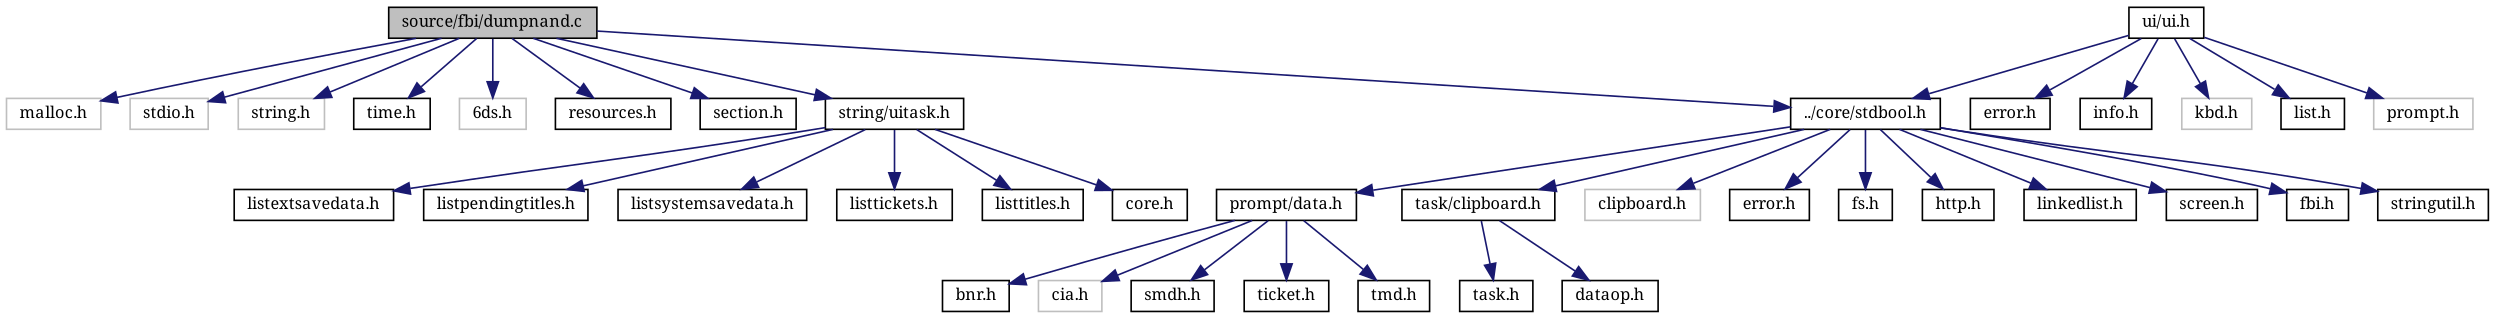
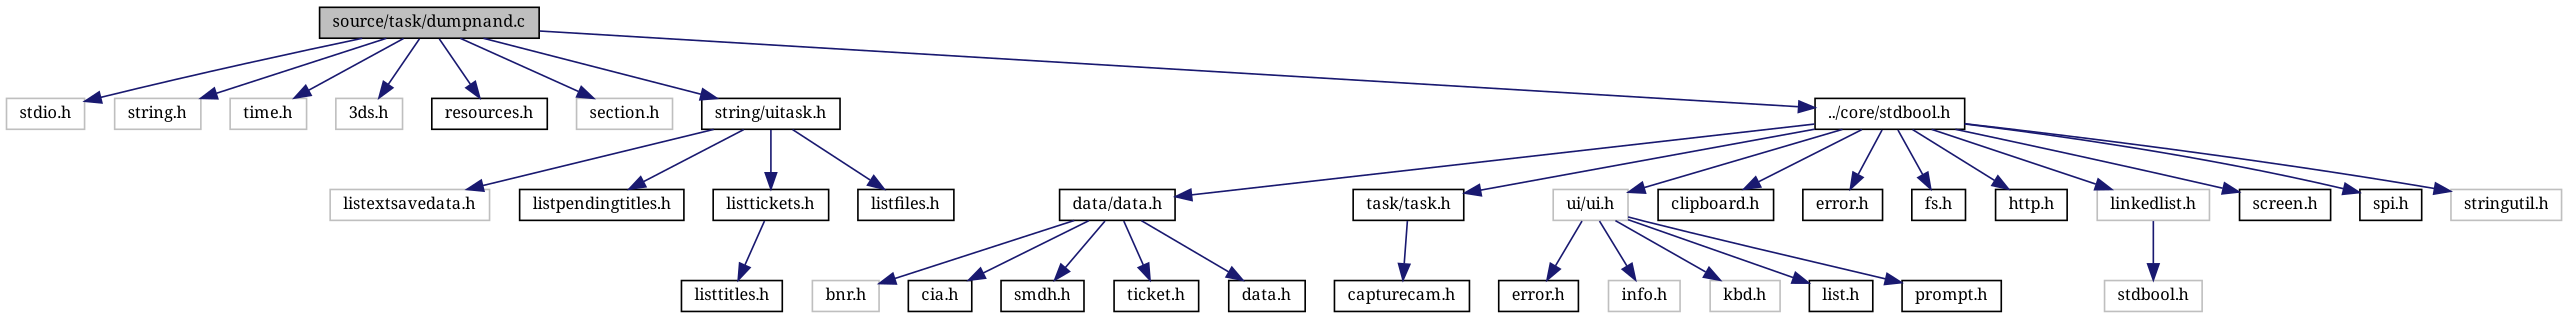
  digraph {
    fontname="Noto Serif"
    node [color=black fillcolor=white fontname="Noto Serif" fontsize=10 shape=record style=filled]
    edge [color=midnightblue fontname="Noto Serif" fontsize=10 labelfontname=Helvetica labelfontsize=10 style=solid]
-   n1 [fillcolor=grey75 fontcolor=black height=0.2 label="source/fbi/dumpnand.c" width=0.4]
-   n2 [color=grey75 height=0.2 label="malloc.h" width=0.4]
+   n1 [fillcolor=grey75 fontcolor=black height=0.2 label="source/task/dumpnand.c" width=0.4]
    n3 [color=grey75 height=0.2 label="stdio.h" width=0.4]
    n4 [color=grey75 height=0.2 label="string.h" width=0.4]
-   n5 [height=0.2 label="time.h" width=0.4]
-   n6 [color=grey75 height=0.2 label="6ds.h" width=0.4]
+   n5 [color=grey75 height=0.2 label="time.h" width=0.4]
+   n6 [color=grey75 height=0.2 label="3ds.h" width=0.4]
    n7 [height=0.2 label="resources.h" width=0.4]
-   n8 [height=0.2 label="section.h" width=0.4]
+   n8 [color=grey75 height=0.2 label="section.h" width=0.4]
    n9 [height=0.2 label="string/uitask.h" width=0.4]
    n10 [height=0.2 label="../core/stdbool.h" width=0.4]
-   n11 [height=0.2 label="listextsavedata.h" width=0.4]
+   n11 [color=grey75 height=0.2 label="listextsavedata.h" width=0.4]
    n12 [height=0.2 label="listpendingtitles.h" width=0.4]
-   n13 [height=0.2 label="listsystemsavedata.h" width=0.4]
    n14 [height=0.2 label="listtickets.h" width=0.4]
    n15 [height=0.2 label="listtitles.h" width=0.4]
-   n16 [height=0.2 label="core.h" width=0.4]
-   n17 [height=0.2 label="prompt/data.h" width=0.4]
-   n18 [height=0.2 label="task/clipboard.h" width=0.4]
-   n19 [height=0.2 label="ui/ui.h" width=0.4]
-   n20 [color=grey75 height=0.2 label="clipboard.h" width=0.4]
+   n16 [height=0.2 label="listfiles.h" width=0.4]
+   n17 [height=0.2 label="data/data.h" width=0.4]
+   n18 [height=0.2 label="task/task.h" width=0.4]
+   n19 [color=grey75 height=0.2 label="ui/ui.h" width=0.4]
+   n20 [height=0.2 label="clipboard.h" width=0.4]
    n21 [height=0.2 label="error.h" width=0.4]
    n22 [height=0.2 label="fs.h" width=0.4]
    n23 [height=0.2 label="http.h" width=0.4]
-   n24 [height=0.2 label="linkedlist.h" width=0.4]
+   n24 [color=grey75 height=0.2 label="linkedlist.h" width=0.4]
    n25 [height=0.2 label="screen.h" width=0.4]
-   n26 [height=0.2 label="fbi.h" width=0.4]
-   n27 [height=0.2 label="stringutil.h" width=0.4]
-   n28 [height=0.2 label="bnr.h" width=0.4]
-   n29 [color=grey75 height=0.2 label="cia.h" width=0.4]
+   n26 [height=0.2 label="spi.h" width=0.4]
+   n27 [color=grey75 height=0.2 label="stringutil.h" width=0.4]
+   n28 [color=grey75 height=0.2 label="bnr.h" width=0.4]
+   n29 [height=0.2 label="cia.h" width=0.4]
    n30 [height=0.2 label="smdh.h" width=0.4]
    n31 [height=0.2 label="ticket.h" width=0.4]
-   n32 [height=0.2 label="tmd.h" width=0.4]
-   n33 [height=0.2 label="task.h" width=0.4]
-   n34 [height=0.2 label="dataop.h" width=0.4]
+   n32 [height=0.2 label="data.h" width=0.4]
+   n33 [height=0.2 label="capturecam.h" width=0.4]
    n35 [height=0.2 label="error.h" width=0.4]
-   n36 [height=0.2 label="info.h" width=0.4]
+   n36 [color=grey75 height=0.2 label="info.h" width=0.4]
    n37 [color=grey75 height=0.2 label="kbd.h" width=0.4]
    n38 [height=0.2 label="list.h" width=0.4]
-   n39 [color=grey75 height=0.2 label="prompt.h" width=0.4]
-   n1 -> n2
+   n39 [height=0.2 label="prompt.h" width=0.4]
+   n40 [color=grey75 height=0.2 label="stdbool.h" width=0.4]
    n1 -> n3
    n1 -> n4
    n1 -> n5
    n1 -> n6
    n1 -> n7
    n1 -> n8
    n1 -> n9
    n1 -> n10
    n9 -> n11
    n9 -> n12
-   n9 -> n13
    n9 -> n14
-   n9 -> n15
+   n14 -> n15
    n9 -> n16
    n10 -> n17
    n10 -> n18
-   n19 -> n10
+   n10 -> n19
    n10 -> n20
    n10 -> n21
    n10 -> n22
    n10 -> n23
    n10 -> n24
    n10 -> n25
    n10 -> n26
    n10 -> n27
    n17 -> n28
    n17 -> n29
    n17 -> n30
    n17 -> n31
    n17 -> n32
    n18 -> n33
-   n18 -> n34
    n19 -> n35
    n19 -> n36
    n19 -> n37
    n19 -> n38
    n19 -> n39
+   n24 -> n40
  }
